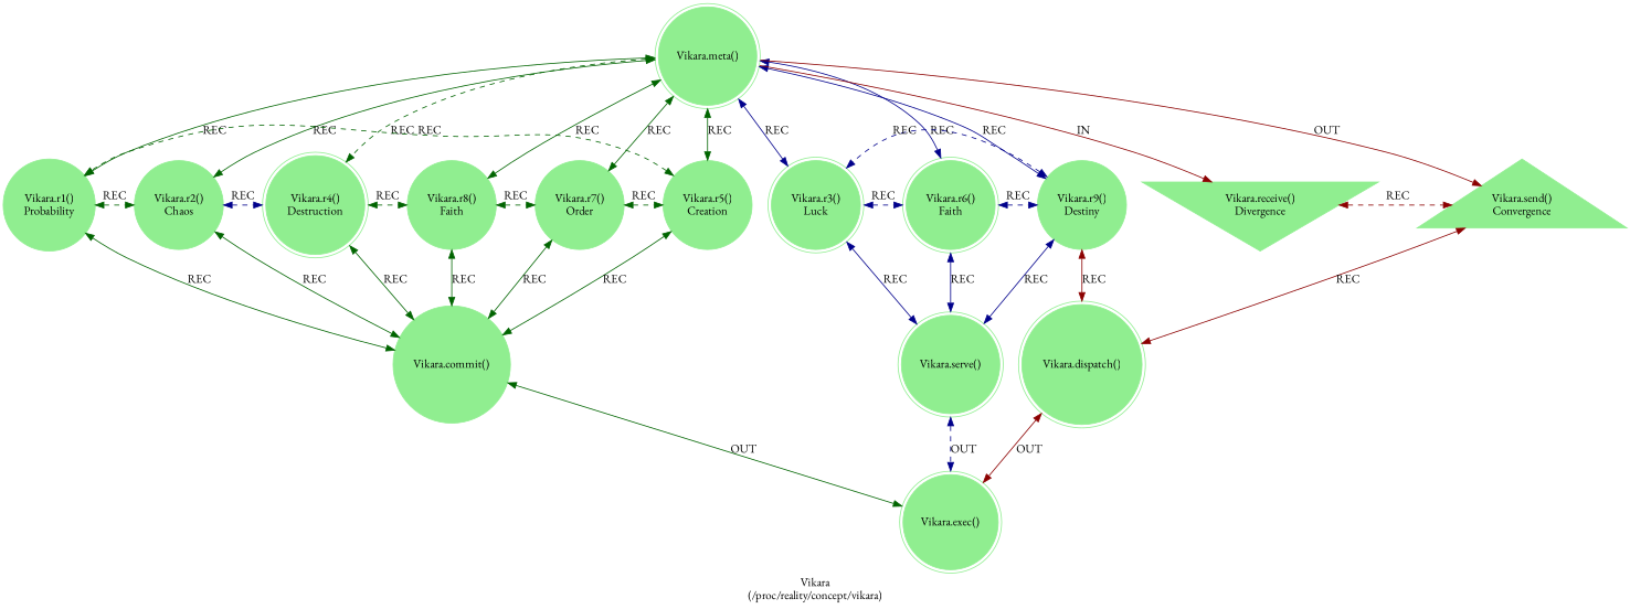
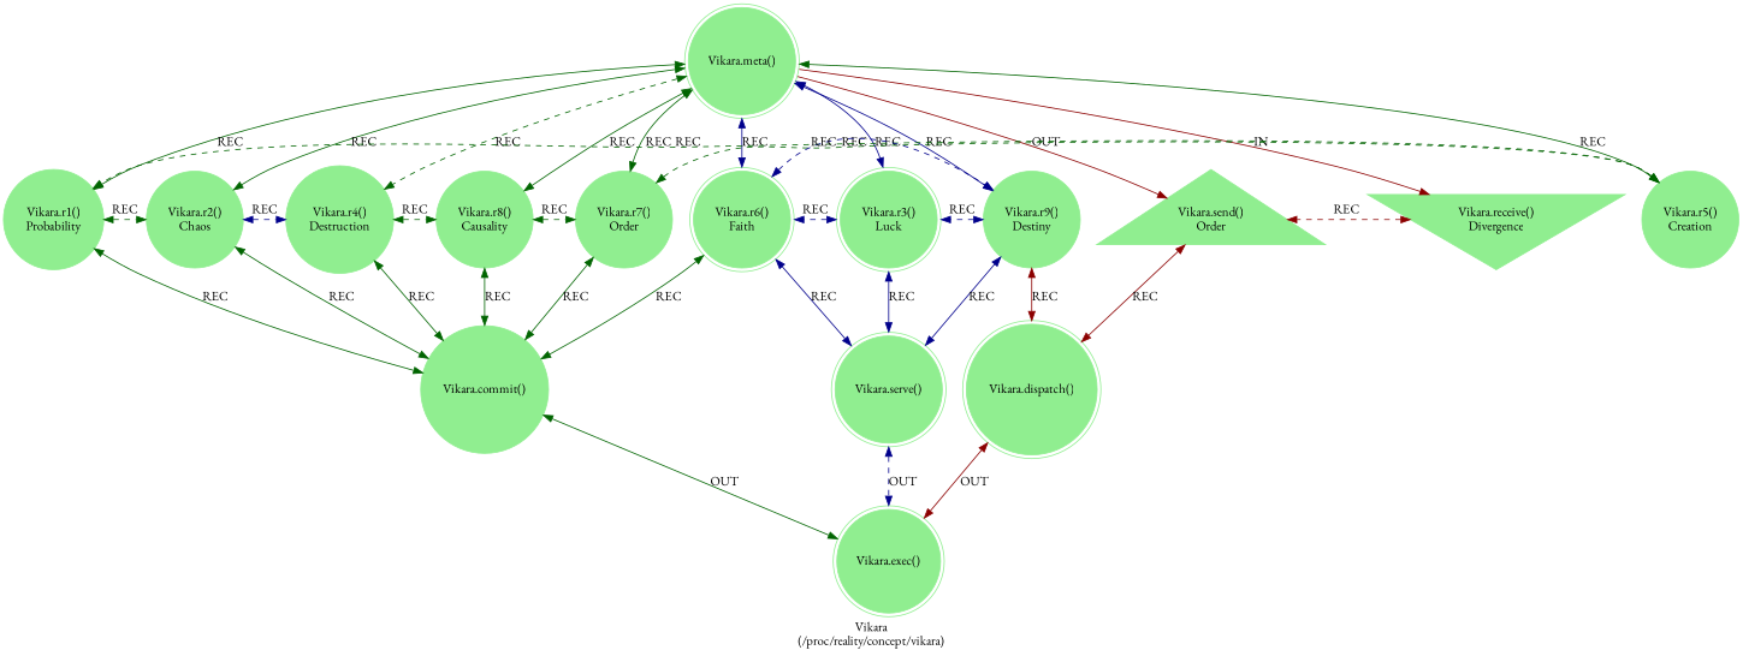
  strict digraph {
    color=lightgray
    fontname="EB Garamond"
    label="Vikara\n(/proc/reality/concept/vikara)"
    style=filled
    node [color=lightgreen fontname="EB Garamond" shape=circle style=filled]
    edge [color=darkgreen dir=both fontname="EB Garamond"]
    n1 [label="Vikara.meta()" shape=doublecircle]
    n2 [label="Vikara.r1()\nProbability"]
    n3 [label="Vikara.r2()\nChaos"]
-   n4 [label="Vikara.r4()\nDestruction" shape=doublecircle]
-   n5 [label="Vikara.r8()\nFaith"]
+   n4 [label="Vikara.r4()\nDestruction"]
+   n5 [label="Vikara.r8()\nCausality"]
    n6 [label="Vikara.r7()\nOrder"]
    n7 [label="Vikara.r5()\nCreation"]
    n8 [label="Vikara.r3()\nLuck" shape=doublecircle]
    n9 [label="Vikara.r6()\nFaith" shape=doublecircle]
    n10 [label="Vikara.r9()\nDestiny"]
    n11 [label="Vikara.receive()\nDivergence" shape=invtriangle]
-   n12 [label="Vikara.send()\nConvergence" shape=triangle]
+   n12 [label="Vikara.send()\nOrder" shape=triangle]
    n13 [label="Vikara.commit()"]
    n14 [label="Vikara.serve()" shape=doublecircle]
    n15 [label="Vikara.dispatch()" shape=doublecircle]
    n16 [label="Vikara.exec()" shape=doublecircle]
    n1 -> n2 [label=REC]
    n1 -> n3 [label=REC]
    n1 -> n4 [label=REC style=dashed]
    n1 -> n5 [label=REC]
    n1 -> n6 [label=REC]
    n1 -> n7 [label=REC]
    n1 -> n8 [color=darkblue label=REC]
    n1 -> n9 [color=darkblue label=REC]
    n1 -> n10 [color=darkblue label=REC]
    n1 -> n11 [color=darkred label=IN dir=""]
    n1 -> n12 [color=darkred label=OUT dir=""]
    n2 -> n3 [constraint=false label=REC style=dashed]
    n2 -> n13 [label=REC]
    n3 -> n4 [color=darkblue constraint=false label=REC style=dashed]
    n3 -> n13 [label=REC]
    n4 -> n5 [constraint=false label=REC style=dashed]
    n4 -> n13 [label=REC]
    n5 -> n6 [constraint=false label=REC style=dashed]
    n5 -> n13 [label=REC]
    n6 -> n7 [constraint=false label=REC style=dashed]
    n6 -> n13 [label=REC]
    n7 -> n2 [constraint=false label=REC style=dashed]
-   n7 -> n13 [label=REC]
+   n9 -> n13 [label=REC]
    n8 -> n9 [color=darkblue constraint=false label=REC style=dashed]
    n8 -> n14 [color=darkblue label=REC]
    n9 -> n10 [color=darkblue constraint=false label=REC style=dashed]
    n9 -> n14 [color=darkblue label=REC]
    n10 -> n8 [color=darkblue constraint=false label=REC style=dashed]
    n10 -> n14 [color=darkblue label=REC]
    n10 -> n15 [color=darkred label=REC]
    n11 -> n12 [color=darkred constraint=false label=REC style=dashed]
    n12 -> n15 [color=darkred label=REC]
    n13 -> n16 [label=OUT]
    n14 -> n16 [color=darkblue label=OUT style=dashed]
    n15 -> n16 [color=darkred label=OUT]
  }
